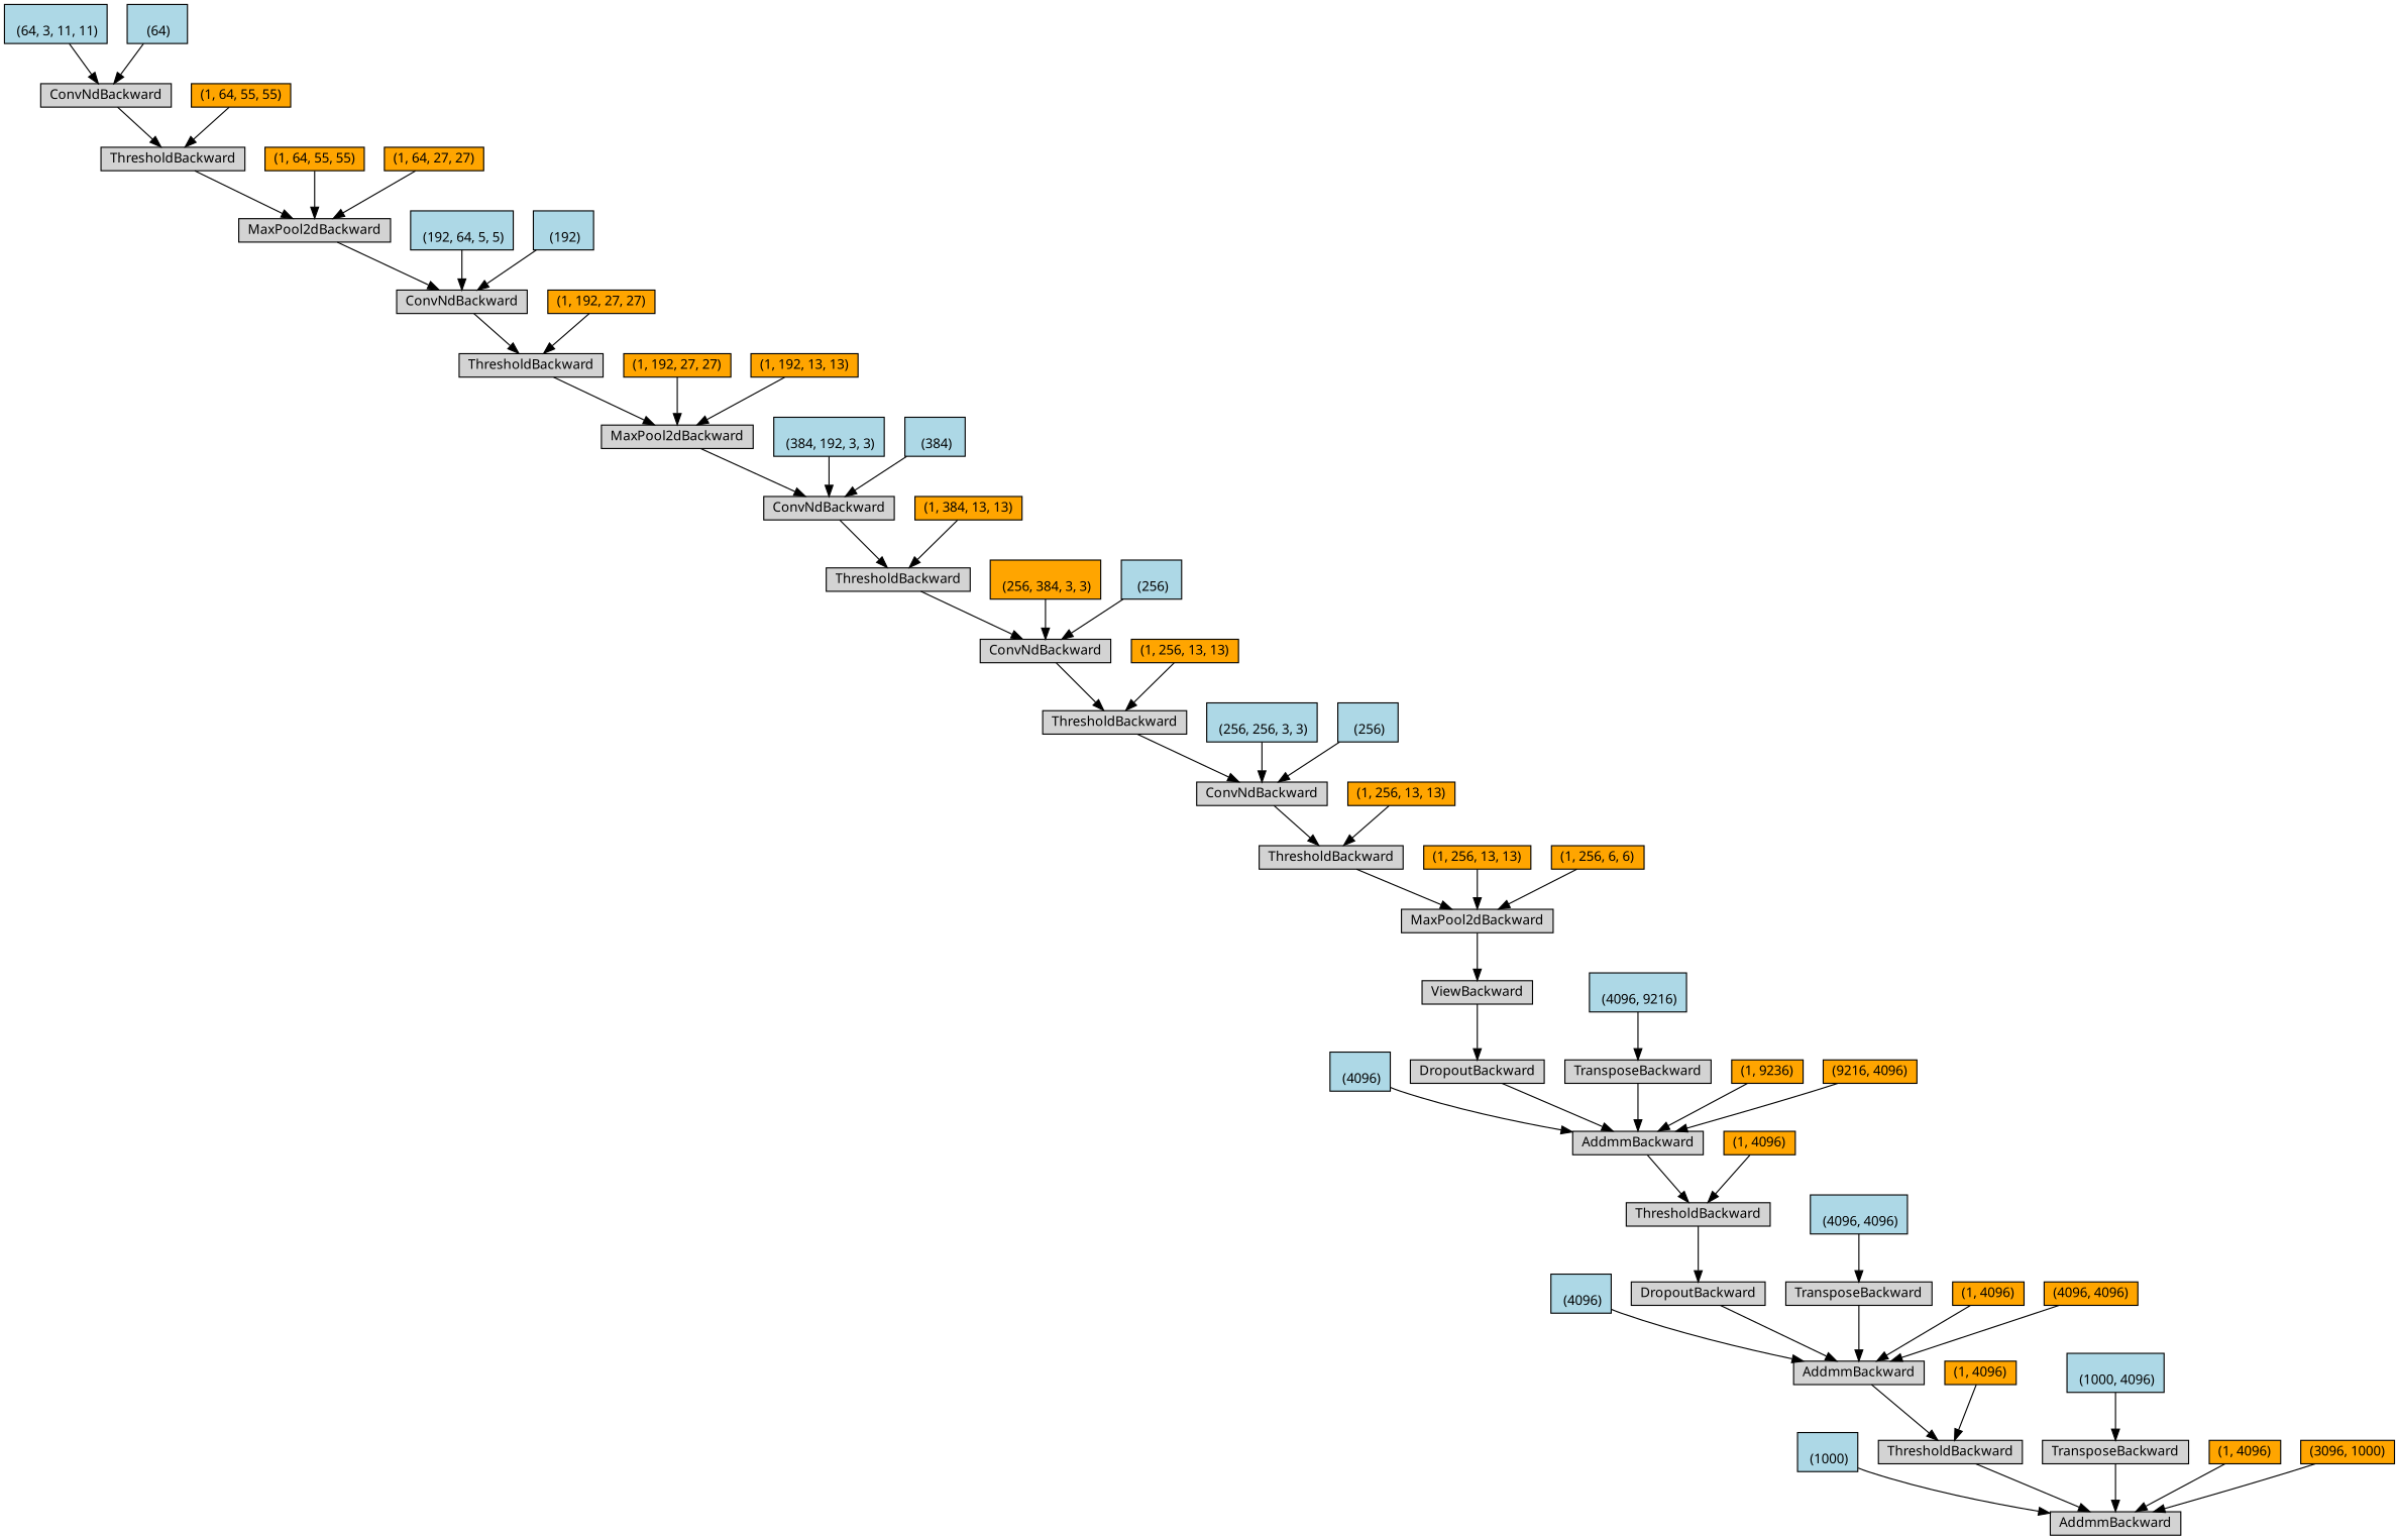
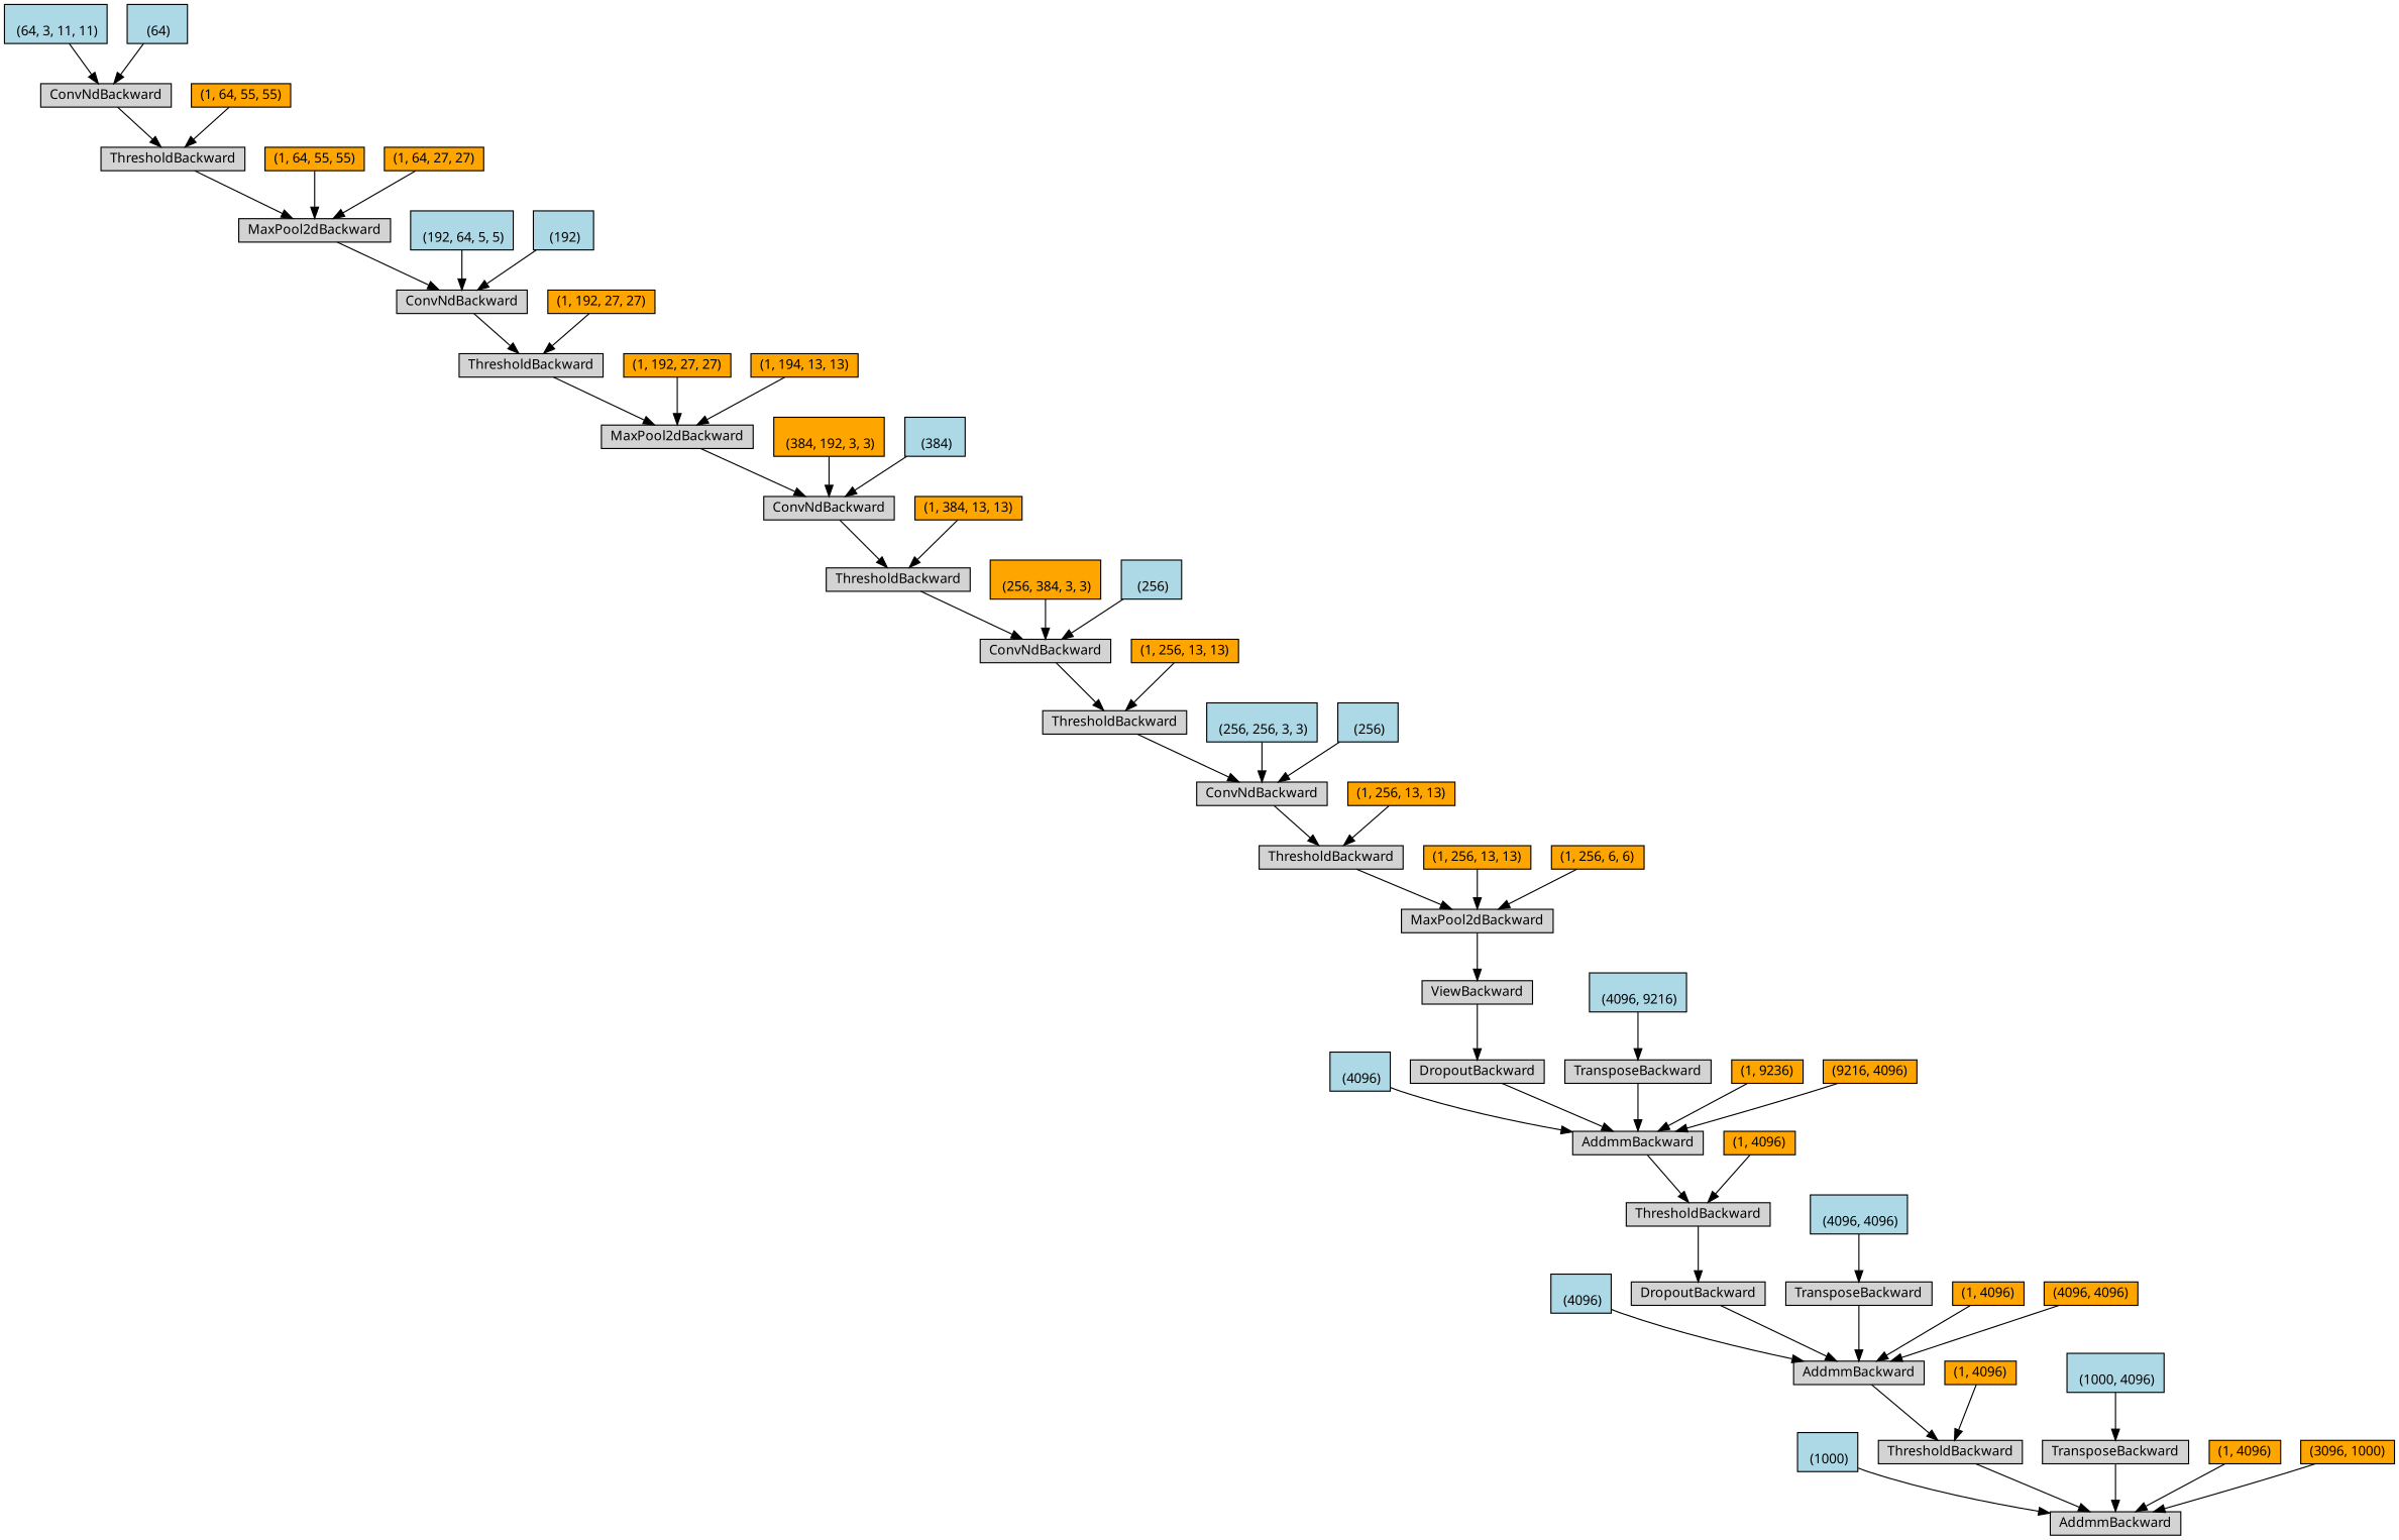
  digraph {
    fontname="Noto Sans"
    node [align=left fontname="Noto Sans" fontsize=12 ranksep=0.1 shape=box style=filled]
    edge [fontname="Noto Sans"]
    n1 [height=0.2 label=AddmmBackward]
    n2 [fillcolor=lightblue height=0.2 label="\n (1000)"]
    n3 [height=0.2 label=ThresholdBackward]
    n4 [height=0.2 label=AddmmBackward]
    n5 [fillcolor=lightblue height=0.2 label="\n (4096)"]
    n6 [height=0.2 label=DropoutBackward]
    n7 [height=0.2 label=ThresholdBackward]
    n8 [height=0.2 label=AddmmBackward]
    n9 [fillcolor=lightblue height=0.2 label="\n (4096)"]
    n10 [height=0.2 label=DropoutBackward]
    n11 [height=0.2 label=ViewBackward]
    n12 [height=0.2 label=MaxPool2dBackward]
    n13 [height=0.2 label=ThresholdBackward]
    n14 [height=0.2 label=ConvNdBackward]
    n15 [height=0.2 label=ThresholdBackward]
    n16 [height=0.2 label=ConvNdBackward]
    n17 [height=0.2 label=ThresholdBackward]
    n18 [height=0.2 label=ConvNdBackward]
    n19 [height=0.2 label=MaxPool2dBackward]
    n20 [height=0.2 label=ThresholdBackward]
    n21 [height=0.2 label=ConvNdBackward]
    n22 [height=0.2 label=MaxPool2dBackward]
    n23 [height=0.2 label=ThresholdBackward]
    n24 [height=0.2 label=ConvNdBackward]
    n25 [fillcolor=lightblue height=0.2 label="\n (64, 3, 11, 11)"]
    n26 [fillcolor=lightblue height=0.2 label="\n (64)"]
    n27 [fillcolor=orange height=0.2 label="(1, 64, 55, 55)"]
    n28 [fillcolor=orange height=0.2 label="(1, 64, 55, 55)"]
    n29 [fillcolor=orange height=0.2 label="(1, 64, 27, 27)"]
    n30 [fillcolor=lightblue height=0.2 label="\n (192, 64, 5, 5)"]
    n31 [fillcolor=lightblue height=0.2 label="\n (192)"]
    n32 [fillcolor=orange height=0.2 label="(1, 192, 27, 27)"]
    n33 [fillcolor=orange height=0.2 label="(1, 192, 27, 27)"]
-   n34 [fillcolor=orange height=0.2 label="(1, 192, 13, 13)"]
-   n35 [fillcolor=lightblue height=0.2 label="\n (384, 192, 3, 3)"]
+   n34 [fillcolor=orange height=0.2 label="(1, 194, 13, 13)"]
+   n35 [fillcolor=orange height=0.2 label="\n (384, 192, 3, 3)"]
    n36 [fillcolor=lightblue height=0.2 label="\n (384)"]
    n37 [fillcolor=orange height=0.2 label="(1, 384, 13, 13)"]
    n38 [fillcolor=orange height=0.2 label="\n (256, 384, 3, 3)"]
    n39 [fillcolor=lightblue height=0.2 label="\n (256)"]
    n40 [fillcolor=orange height=0.2 label="(1, 256, 13, 13)"]
    n41 [fillcolor=lightblue height=0.2 label="\n (256, 256, 3, 3)"]
    n42 [fillcolor=lightblue height=0.2 label="\n (256)"]
    n43 [fillcolor=orange height=0.2 label="(1, 256, 13, 13)"]
    n44 [fillcolor=orange height=0.2 label="(1, 256, 13, 13)"]
    n45 [fillcolor=orange height=0.2 label="(1, 256, 6, 6)"]
    n46 [height=0.2 label=TransposeBackward]
    n47 [fillcolor=lightblue height=0.2 label="\n (4096, 9216)"]
    n48 [fillcolor=orange height=0.2 label="(1, 9236)"]
    n49 [fillcolor=orange height=0.2 label="(9216, 4096)"]
    n50 [fillcolor=orange height=0.2 label="(1, 4096)"]
    n51 [height=0.2 label=TransposeBackward]
    n52 [fillcolor=lightblue height=0.2 label="\n (4096, 4096)"]
    n53 [fillcolor=orange height=0.2 label="(1, 4096)"]
    n54 [fillcolor=orange height=0.2 label="(4096, 4096)"]
    n55 [fillcolor=orange height=0.2 label="(1, 4096)"]
    n56 [height=0.2 label=TransposeBackward]
    n57 [fillcolor=lightblue height=0.2 label="\n (1000, 4096)"]
    n58 [fillcolor=orange height=0.2 label="(1, 4096)"]
    n59 [fillcolor=orange height=0.2 label="(3096, 1000)"]
    n2 -> n1
    n3 -> n1
    n4 -> n3
    n5 -> n4
    n6 -> n4
    n7 -> n6
    n8 -> n7
    n9 -> n8
    n10 -> n8
    n11 -> n10
    n12 -> n11
    n13 -> n12
    n14 -> n13
    n15 -> n14
    n16 -> n15
    n17 -> n16
    n18 -> n17
    n19 -> n18
    n20 -> n19
    n21 -> n20
    n22 -> n21
    n23 -> n22
    n24 -> n23
    n25 -> n24
    n26 -> n24
    n27 -> n23
    n28 -> n22
    n29 -> n22
    n30 -> n21
    n31 -> n21
    n32 -> n20
    n33 -> n19
    n34 -> n19
    n35 -> n18
    n36 -> n18
    n37 -> n17
    n38 -> n16
    n39 -> n16
    n40 -> n15
    n41 -> n14
    n42 -> n14
    n43 -> n13
    n44 -> n12
    n45 -> n12
    n46 -> n8
    n47 -> n46
    n48 -> n8
    n49 -> n8
    n50 -> n7
    n51 -> n4
    n52 -> n51
    n53 -> n4
    n54 -> n4
    n55 -> n3
    n56 -> n1
    n57 -> n56
    n58 -> n1
    n59 -> n1
  }
